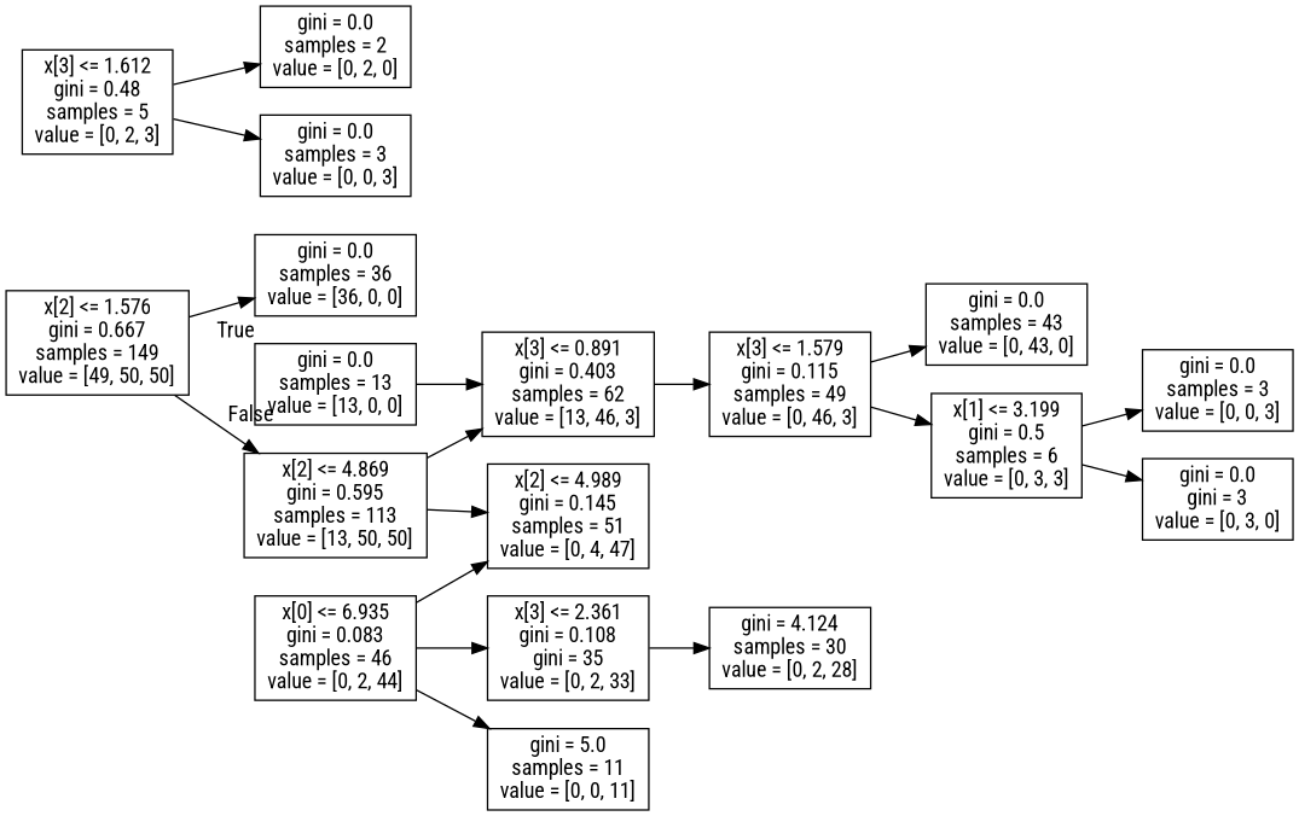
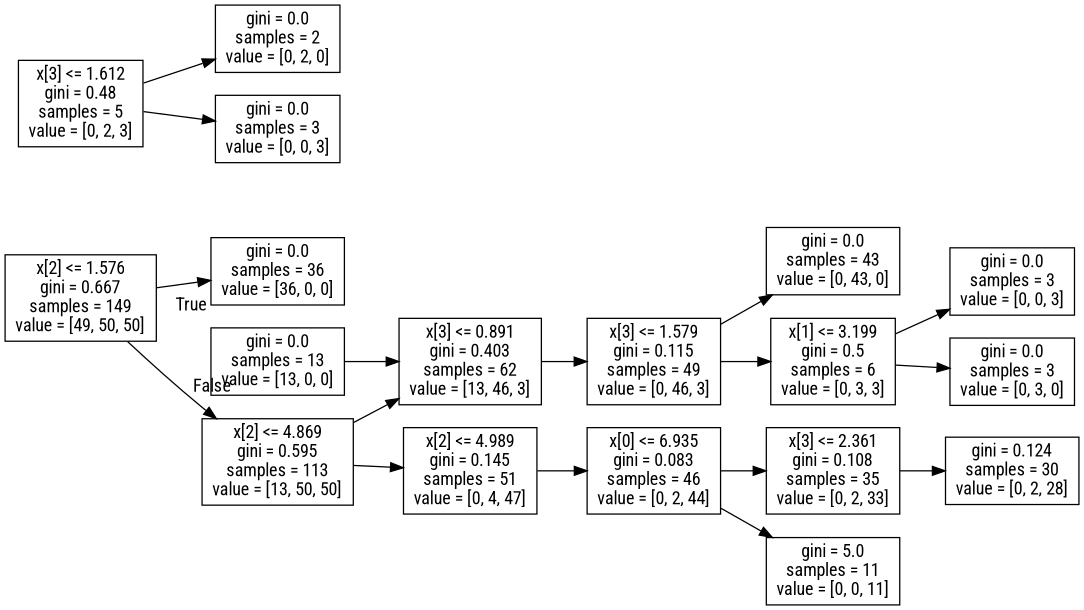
  digraph {
    fontname="Roboto Condensed"
    rankdir=LR
    node [fontname="Roboto Condensed" shape=box]
    edge [fontname="Roboto Condensed"]
    n1 [label="x[2] <= 1.576\ngini = 0.667\nsamples = 149\nvalue = [49, 50, 50]"]
    n2 [label="gini = 0.0\nsamples = 36\nvalue = [36, 0, 0]"]
    n3 [label="x[2] <= 4.869\ngini = 0.595\nsamples = 113\nvalue = [13, 50, 50]"]
    n4 [label="x[3] <= 0.891\ngini = 0.403\nsamples = 62\nvalue = [13, 46, 3]"]
    n5 [label="x[2] <= 4.989\ngini = 0.145\nsamples = 51\nvalue = [0, 4, 47]"]
    n6 [label="x[3] <= 1.579\ngini = 0.115\nsamples = 49\nvalue = [0, 46, 3]"]
    n7 [label="x[0] <= 6.935\ngini = 0.083\nsamples = 46\nvalue = [0, 2, 44]"]
    n8 [label="gini = 0.0\nsamples = 13\nvalue = [13, 0, 0]"]
    n9 [label="gini = 0.0\nsamples = 43\nvalue = [0, 43, 0]"]
    n10 [label="x[1] <= 3.199\ngini = 0.5\nsamples = 6\nvalue = [0, 3, 3]"]
    n11 [label="gini = 0.0\nsamples = 3\nvalue = [0, 0, 3]"]
-   n12 [label="gini = 0.0\ngini = 3\nvalue = [0, 3, 0]"]
+   n12 [label="gini = 0.0\nsamples = 3\nvalue = [0, 3, 0]"]
    n13 [label="x[3] <= 1.612\ngini = 0.48\nsamples = 5\nvalue = [0, 2, 3]"]
    n14 [label="gini = 0.0\nsamples = 2\nvalue = [0, 2, 0]"]
    n15 [label="gini = 0.0\nsamples = 3\nvalue = [0, 0, 3]"]
-   n16 [label="x[3] <= 2.361\ngini = 0.108\ngini = 35\nvalue = [0, 2, 33]"]
+   n16 [label="x[3] <= 2.361\ngini = 0.108\nsamples = 35\nvalue = [0, 2, 33]"]
    n17 [label="gini = 5.0\nsamples = 11\nvalue = [0, 0, 11]"]
-   n18 [label="gini = 4.124\nsamples = 30\nvalue = [0, 2, 28]"]
+   n18 [label="gini = 0.124\nsamples = 30\nvalue = [0, 2, 28]"]
    n1 -> n2 [headlabel=True labelangle=45 labeldistance=2.5]
    n1 -> n3 [headlabel=False labelangle=-45 labeldistance=2.5]
    n3 -> n4
    n3 -> n5
    n4 -> n6
-   n7 -> n5
+   n5 -> n7
    n6 -> n9
    n6 -> n10
    n7 -> n16
    n7 -> n17
    n8 -> n4
    n10 -> n11
    n10 -> n12
    n13 -> n14
    n13 -> n15
    n16 -> n18
  }
